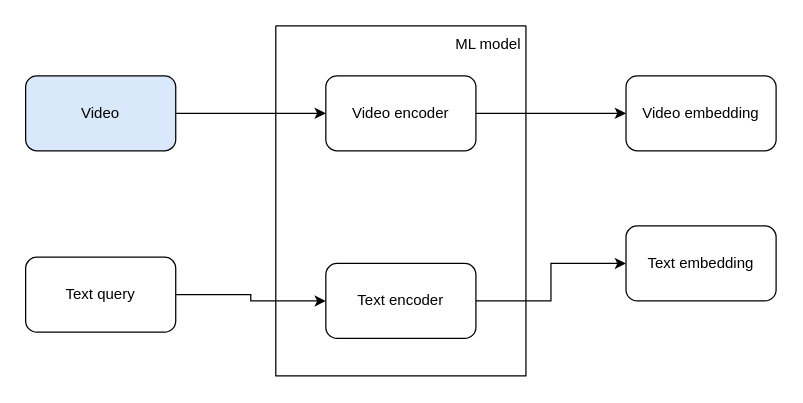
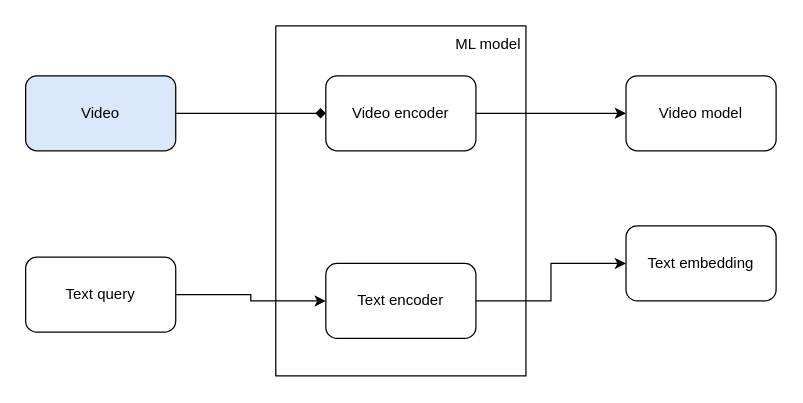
  <mxCell id="0" />
  <mxCell id="1" parent="0" />
- <mxCell id="2" style="edgeStyle=orthogonalEdgeStyle;rounded=0;orthogonalLoop=1;jettySize=auto;html=1;exitX=1;exitY=0.5;exitDx=0;exitDy=0;" edge="1" parent="1" source="3" target="7"><mxGeometry relative="1" as="geometry" /></mxCell>
+ <mxCell id="2" style="edgeStyle=orthogonalEdgeStyle;rounded=0;orthogonalLoop=1;jettySize=auto;html=1;exitX=1;exitY=0.5;exitDx=0;exitDy=0;endArrow=diamond;" edge="1" parent="1" source="3" target="7"><mxGeometry relative="1" as="geometry" /></mxCell>
  <mxCell id="3" value="Video" style="rounded=1;whiteSpace=wrap;html=1;fillColor=#dae8fc;" parent="1" vertex="1"><mxGeometry x="20" y="60" width="120" height="60" as="geometry" /></mxCell>
  <mxCell id="4" style="edgeStyle=orthogonalEdgeStyle;rounded=0;orthogonalLoop=1;jettySize=auto;html=1;exitX=1;exitY=0.5;exitDx=0;exitDy=0;entryX=0;entryY=0.5;entryDx=0;entryDy=0;" edge="1" parent="1" source="5" target="8"><mxGeometry relative="1" as="geometry" /></mxCell>
  <mxCell id="5" value="Text query" style="rounded=1;whiteSpace=wrap;html=1;" vertex="1" parent="1"><mxGeometry x="20" y="205" width="120" height="60" as="geometry" /></mxCell>
  <mxCell id="6" value="" style="swimlane;startSize=0;" vertex="1" parent="1"><mxGeometry x="220" y="20" width="200" height="280" as="geometry" /></mxCell>
  <mxCell id="7" value="Video encoder" style="rounded=1;whiteSpace=wrap;html=1;" vertex="1" parent="6"><mxGeometry x="40" y="40" width="120" height="60" as="geometry" /></mxCell>
  <mxCell id="8" value="Text encoder" style="rounded=1;whiteSpace=wrap;html=1;" vertex="1" parent="6"><mxGeometry x="40" y="190" width="120" height="60" as="geometry" /></mxCell>
  <mxCell id="9" value="ML model" style="text;html=1;strokeColor=none;fillColor=none;align=center;verticalAlign=middle;whiteSpace=wrap;rounded=0;" vertex="1" parent="6"><mxGeometry x="140" width="60" height="30" as="geometry" /></mxCell>
- <mxCell id="10" value="Video embedding" style="rounded=1;whiteSpace=wrap;html=1;" vertex="1" parent="1"><mxGeometry x="500" y="60" width="120" height="60" as="geometry" /></mxCell>
+ <mxCell id="10" value="Video model" style="rounded=1;whiteSpace=wrap;html=1;" vertex="1" parent="1"><mxGeometry x="500" y="60" width="120" height="60" as="geometry" /></mxCell>
  <mxCell id="11" value="Text embedding" style="rounded=1;whiteSpace=wrap;html=1;" vertex="1" parent="1"><mxGeometry x="500" y="180" width="120" height="60" as="geometry" /></mxCell>
  <mxCell id="12" style="edgeStyle=orthogonalEdgeStyle;rounded=0;orthogonalLoop=1;jettySize=auto;html=1;exitX=1;exitY=0.5;exitDx=0;exitDy=0;" edge="1" parent="1" source="7" target="10"><mxGeometry relative="1" as="geometry" /></mxCell>
  <mxCell id="13" style="edgeStyle=orthogonalEdgeStyle;rounded=0;orthogonalLoop=1;jettySize=auto;html=1;exitX=1;exitY=0.5;exitDx=0;exitDy=0;entryX=0;entryY=0.5;entryDx=0;entryDy=0;" edge="1" parent="1" source="8" target="11"><mxGeometry relative="1" as="geometry" /></mxCell>
